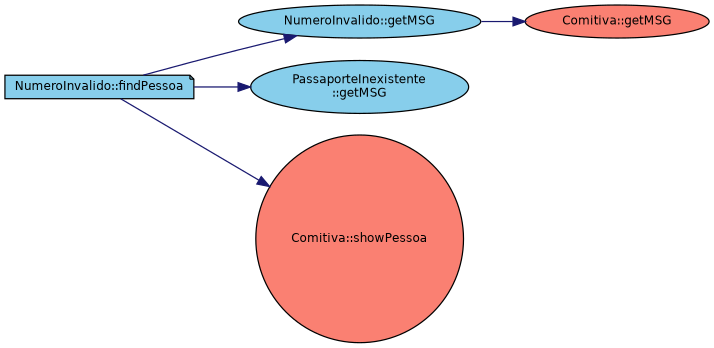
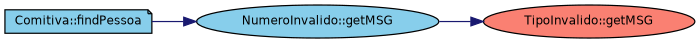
  digraph {
    rankdir=LR
    node [color=black fillcolor=skyblue fontname=Helvetica fontsize=10 shape=ellipse style=filled]
    edge [color=midnightblue fontname=Helvetica fontsize=10 labelfontname=Helvetica labelfontsize=10 style=solid]
-   n1 [fontcolor=black height=0.2 label="NumeroInvalido::findPessoa" shape=note width=0.4]
+   n1 [fontcolor=black height=0.2 label="Comitiva::findPessoa" shape=note width=0.4]
    n2 [height=0.2 label="NumeroInvalido::getMSG" width=0.4]
-   n3 [height=0.2 label="PassaporteInexistente\l::getMSG" width=0.4]
-   n4 [fillcolor=salmon height=0.2 label="Comitiva::showPessoa" shape=circle width=0.4]
-   n5 [fillcolor=salmon height=0.2 label="Comitiva::getMSG" width=0.4]
+   n5 [fillcolor=salmon height=0.2 label="TipoInvalido::getMSG" width=0.4]
    n1 -> n2
-   n1 -> n3
-   n1 -> n4
    n2 -> n5
  }
